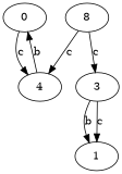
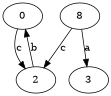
  digraph {
    0
-   4
+   4 [label=2]
    n3 [label=8]
    3
-   1
    0 -> 4 [label=c]
    4 -> 0 [label=b]
    n3 -> 4 [label=c]
-   n3 -> 3 [label=c]
-   3 -> 1 [label=b]
-   3 -> 1 [label=c]
+   n3 -> 3 [label=a]
  }
